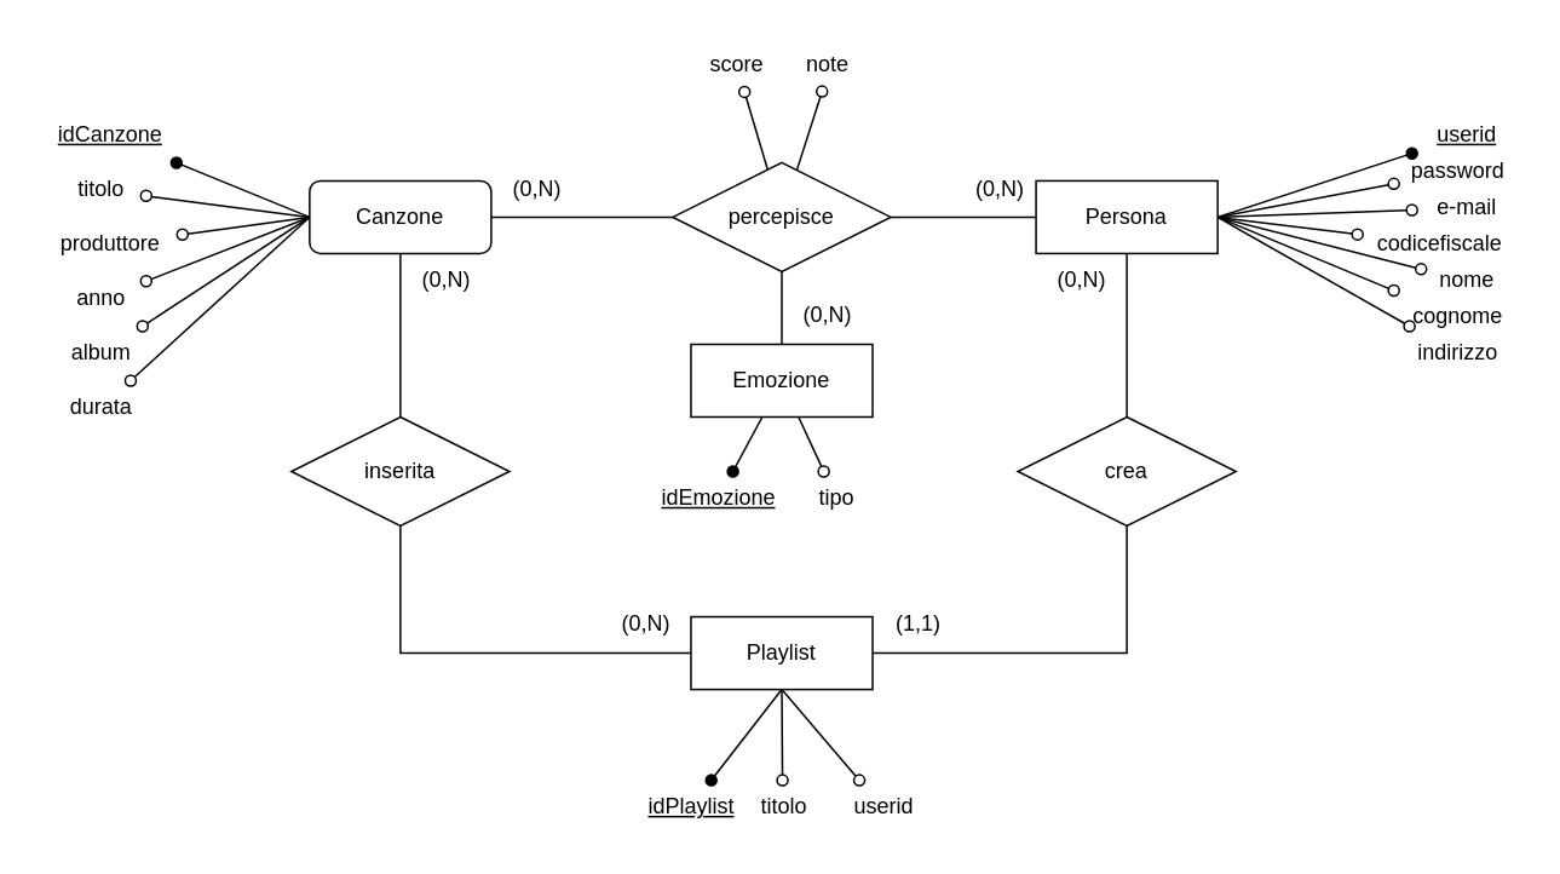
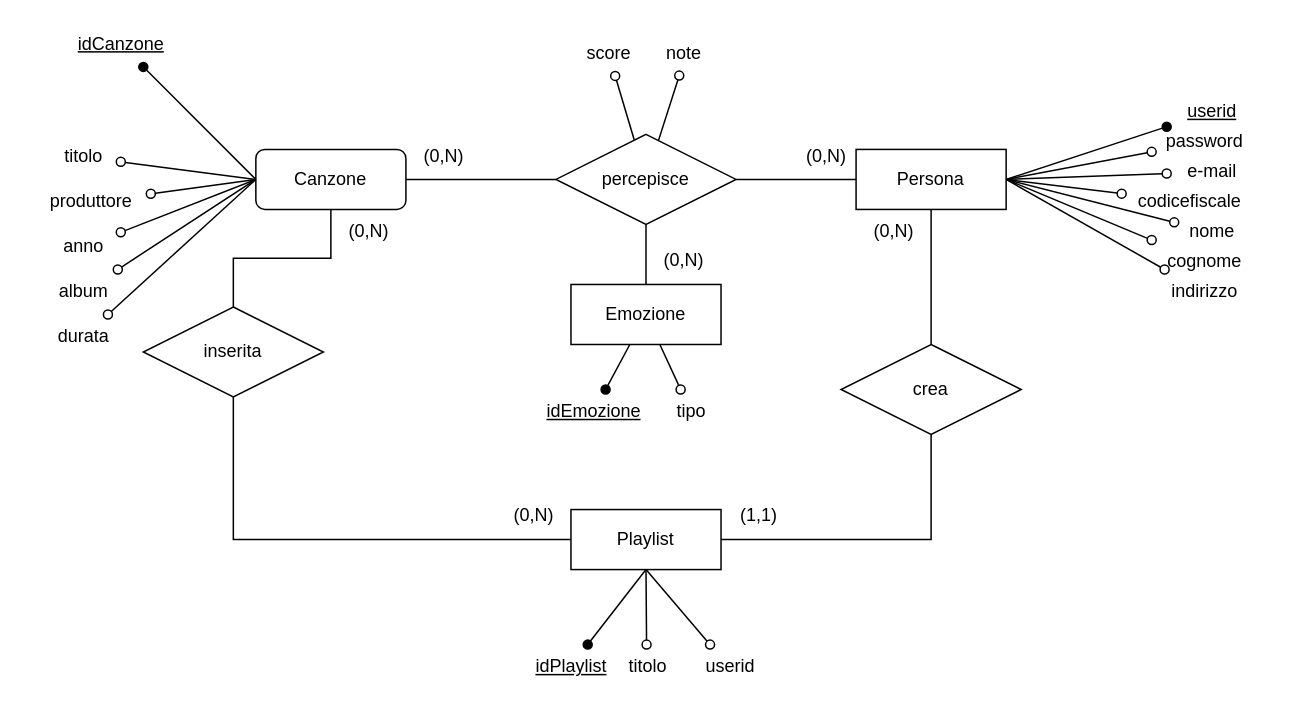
  <mxCell id="0" />
  <mxCell id="1" parent="0" />
  <mxCell id="2" style="edgeStyle=orthogonalEdgeStyle;rounded=0;orthogonalLoop=1;jettySize=auto;html=1;entryX=0;entryY=0.5;entryDx=0;entryDy=0;endArrow=none;endFill=0;" parent="1" source="4" target="48" edge="1"><mxGeometry relative="1" as="geometry" /></mxCell>
  <mxCell id="3" style="edgeStyle=orthogonalEdgeStyle;rounded=0;orthogonalLoop=1;jettySize=auto;html=1;entryX=0.5;entryY=0;entryDx=0;entryDy=0;endArrow=none;endFill=0;" parent="1" source="4" target="50" edge="1"><mxGeometry relative="1" as="geometry" /></mxCell>
  <mxCell id="4" value="&lt;div&gt;Canzone&lt;/div&gt;" style="whiteSpace=wrap;html=1;align=center;rounded=1;" parent="1" vertex="1"><mxGeometry x="170" y="99" width="100" height="40" as="geometry" /></mxCell>
  <mxCell id="5" style="rounded=0;orthogonalLoop=1;jettySize=auto;html=1;endArrow=oval;endFill=1;exitX=0.5;exitY=1;exitDx=0;exitDy=0;" edge="1" parent="1" source="6" target="62"><mxGeometry relative="1" as="geometry" /></mxCell>
  <mxCell id="6" value="Playlist" style="whiteSpace=wrap;html=1;align=center;" parent="1" vertex="1"><mxGeometry x="380" y="339" width="100" height="40" as="geometry" /></mxCell>
  <mxCell id="7" style="edgeStyle=orthogonalEdgeStyle;rounded=0;orthogonalLoop=1;jettySize=auto;html=1;entryX=0.5;entryY=0;entryDx=0;entryDy=0;endArrow=none;endFill=0;" parent="1" source="9" target="45" edge="1"><mxGeometry relative="1" as="geometry"><mxPoint x="620" y="229" as="targetPoint" /></mxGeometry></mxCell>
  <mxCell id="8" style="edgeStyle=orthogonalEdgeStyle;rounded=0;orthogonalLoop=1;jettySize=auto;html=1;entryX=1;entryY=0.5;entryDx=0;entryDy=0;endArrow=none;endFill=0;" parent="1" source="9" target="48" edge="1"><mxGeometry relative="1" as="geometry" /></mxCell>
  <mxCell id="9" value="&lt;div&gt;Persona&lt;/div&gt;" style="whiteSpace=wrap;html=1;align=center;" parent="1" vertex="1"><mxGeometry x="570" y="99" width="100" height="40" as="geometry" /></mxCell>
  <mxCell id="10" style="edgeStyle=none;rounded=0;orthogonalLoop=1;jettySize=auto;html=1;entryX=0;entryY=0.5;entryDx=0;entryDy=0;endArrow=none;endFill=0;startArrow=oval;startFill=1;" parent="1" source="11" target="4" edge="1"><mxGeometry relative="1" as="geometry" /></mxCell>
- <mxCell id="11" value="&lt;u&gt;idCanzone&lt;/u&gt;" style="text;html=1;align=center;verticalAlign=middle;resizable=0;points=[];autosize=1;strokeColor=none;fillColor=none;" parent="1" vertex="1"><mxGeometry x="20" y="59" width="80" height="30" as="geometry" /></mxCell>
+ <mxCell id="11" value="&lt;u&gt;idCanzone&lt;/u&gt;" style="text;html=1;align=center;verticalAlign=middle;resizable=0;points=[];autosize=1;strokeColor=none;fillColor=none;" parent="1" vertex="1"><mxGeometry x="40" y="14" width="80" height="30" as="geometry" /></mxCell>
  <mxCell id="12" style="edgeStyle=none;rounded=0;orthogonalLoop=1;jettySize=auto;html=1;endArrow=none;endFill=0;startArrow=oval;startFill=0;entryX=0;entryY=0.5;entryDx=0;entryDy=0;" parent="1" source="13" target="4" edge="1"><mxGeometry relative="1" as="geometry"><mxPoint x="210" y="119" as="targetPoint" /></mxGeometry></mxCell>
  <mxCell id="13" value="&lt;div&gt;titolo&lt;/div&gt;" style="text;html=1;align=center;verticalAlign=middle;resizable=0;points=[];autosize=1;strokeColor=none;fillColor=none;" parent="1" vertex="1"><mxGeometry x="30" y="89" width="50" height="30" as="geometry" /></mxCell>
  <mxCell id="14" style="edgeStyle=none;rounded=0;orthogonalLoop=1;jettySize=auto;html=1;entryX=0;entryY=0.5;entryDx=0;entryDy=0;endArrow=none;endFill=0;startArrow=oval;startFill=0;" parent="1" source="15" target="4" edge="1"><mxGeometry relative="1" as="geometry" /></mxCell>
  <mxCell id="15" value="&lt;div&gt;produttore&lt;/div&gt;" style="text;html=1;align=center;verticalAlign=middle;resizable=0;points=[];autosize=1;strokeColor=none;fillColor=none;" parent="1" vertex="1"><mxGeometry x="20" y="119" width="80" height="30" as="geometry" /></mxCell>
  <mxCell id="16" style="edgeStyle=none;rounded=0;orthogonalLoop=1;jettySize=auto;html=1;entryX=0;entryY=0.5;entryDx=0;entryDy=0;endArrow=none;endFill=0;startArrow=oval;startFill=0;" parent="1" source="17" target="4" edge="1"><mxGeometry relative="1" as="geometry" /></mxCell>
  <mxCell id="17" value="anno" style="text;html=1;align=center;verticalAlign=middle;resizable=0;points=[];autosize=1;strokeColor=none;fillColor=none;" parent="1" vertex="1"><mxGeometry x="30" y="149" width="50" height="30" as="geometry" /></mxCell>
  <mxCell id="18" style="edgeStyle=none;rounded=0;orthogonalLoop=1;jettySize=auto;html=1;endArrow=none;endFill=0;startArrow=oval;startFill=0;entryX=0;entryY=0.5;entryDx=0;entryDy=0;" parent="1" source="19" target="4" edge="1"><mxGeometry relative="1" as="geometry"><mxPoint x="210" y="119" as="targetPoint" /></mxGeometry></mxCell>
  <mxCell id="19" value="album" style="text;html=1;align=center;verticalAlign=middle;resizable=0;points=[];autosize=1;strokeColor=none;fillColor=none;" parent="1" vertex="1"><mxGeometry x="25" y="179" width="60" height="30" as="geometry" /></mxCell>
  <mxCell id="20" style="edgeStyle=none;rounded=0;orthogonalLoop=1;jettySize=auto;html=1;endArrow=none;endFill=0;startArrow=oval;startFill=0;entryX=0;entryY=0.5;entryDx=0;entryDy=0;" parent="1" source="21" target="4" edge="1"><mxGeometry relative="1" as="geometry"><mxPoint x="210" y="119" as="targetPoint" /></mxGeometry></mxCell>
  <mxCell id="21" value="durata" style="text;html=1;align=center;verticalAlign=middle;resizable=0;points=[];autosize=1;strokeColor=none;fillColor=none;" parent="1" vertex="1"><mxGeometry x="25" y="209" width="60" height="30" as="geometry" /></mxCell>
  <mxCell id="22" style="edgeStyle=none;rounded=0;orthogonalLoop=1;jettySize=auto;html=1;entryX=1;entryY=0.5;entryDx=0;entryDy=0;endArrow=none;endFill=0;startArrow=oval;startFill=1;" parent="1" source="23" target="9" edge="1"><mxGeometry relative="1" as="geometry" /></mxCell>
  <mxCell id="23" value="&lt;u&gt;userid&lt;/u&gt;" style="text;html=1;align=center;verticalAlign=middle;resizable=0;points=[];autosize=1;strokeColor=none;fillColor=none;" parent="1" vertex="1"><mxGeometry x="777" y="59" width="60" height="30" as="geometry" /></mxCell>
  <mxCell id="24" style="edgeStyle=none;rounded=0;orthogonalLoop=1;jettySize=auto;html=1;endArrow=none;endFill=0;startArrow=oval;startFill=0;entryX=1;entryY=0.5;entryDx=0;entryDy=0;" parent="1" source="25" target="9" edge="1"><mxGeometry relative="1" as="geometry"><mxPoint x="630" y="119" as="targetPoint" /></mxGeometry></mxCell>
  <mxCell id="25" value="password" style="text;html=1;align=center;verticalAlign=middle;resizable=0;points=[];autosize=1;strokeColor=none;fillColor=none;" parent="1" vertex="1"><mxGeometry x="767" y="79" width="70" height="30" as="geometry" /></mxCell>
  <mxCell id="26" style="edgeStyle=none;rounded=0;orthogonalLoop=1;jettySize=auto;html=1;entryX=1;entryY=0.5;entryDx=0;entryDy=0;endArrow=none;endFill=0;startArrow=oval;startFill=0;" parent="1" source="27" target="9" edge="1"><mxGeometry relative="1" as="geometry" /></mxCell>
  <mxCell id="27" value="e-mail" style="text;html=1;align=center;verticalAlign=middle;resizable=0;points=[];autosize=1;strokeColor=none;fillColor=none;" parent="1" vertex="1"><mxGeometry x="777" y="99" width="60" height="30" as="geometry" /></mxCell>
  <mxCell id="28" style="edgeStyle=none;rounded=0;orthogonalLoop=1;jettySize=auto;html=1;entryX=1;entryY=0.5;entryDx=0;entryDy=0;endArrow=none;endFill=0;startArrow=oval;startFill=0;" parent="1" source="29" target="9" edge="1"><mxGeometry relative="1" as="geometry" /></mxCell>
  <mxCell id="29" value="codicefiscale" style="text;html=1;align=center;verticalAlign=middle;resizable=0;points=[];autosize=1;strokeColor=none;fillColor=none;" parent="1" vertex="1"><mxGeometry x="747" y="119" width="90" height="30" as="geometry" /></mxCell>
  <mxCell id="30" style="edgeStyle=none;rounded=0;orthogonalLoop=1;jettySize=auto;html=1;entryX=1;entryY=0.5;entryDx=0;entryDy=0;endArrow=none;endFill=0;startArrow=oval;startFill=0;" parent="1" source="31" target="9" edge="1"><mxGeometry relative="1" as="geometry" /></mxCell>
  <mxCell id="31" value="nome" style="text;html=1;align=center;verticalAlign=middle;resizable=0;points=[];autosize=1;strokeColor=none;fillColor=none;" parent="1" vertex="1"><mxGeometry x="782" y="139" width="50" height="30" as="geometry" /></mxCell>
  <mxCell id="32" style="edgeStyle=none;rounded=0;orthogonalLoop=1;jettySize=auto;html=1;entryX=1;entryY=0.5;entryDx=0;entryDy=0;endArrow=none;endFill=0;startArrow=oval;startFill=0;" parent="1" source="33" target="9" edge="1"><mxGeometry relative="1" as="geometry" /></mxCell>
  <mxCell id="33" value="cognome" style="text;html=1;align=center;verticalAlign=middle;resizable=0;points=[];autosize=1;strokeColor=none;fillColor=none;" parent="1" vertex="1"><mxGeometry x="767" y="159" width="70" height="30" as="geometry" /></mxCell>
  <mxCell id="34" style="edgeStyle=none;rounded=0;orthogonalLoop=1;jettySize=auto;html=1;entryX=1;entryY=0.5;entryDx=0;entryDy=0;endArrow=none;endFill=0;startArrow=oval;startFill=0;" parent="1" source="35" target="9" edge="1"><mxGeometry relative="1" as="geometry" /></mxCell>
  <mxCell id="35" value="indirizzo" style="text;html=1;align=center;verticalAlign=middle;resizable=0;points=[];autosize=1;strokeColor=none;fillColor=none;" parent="1" vertex="1"><mxGeometry x="767" y="179" width="70" height="30" as="geometry" /></mxCell>
  <mxCell id="36" style="edgeStyle=none;rounded=0;orthogonalLoop=1;jettySize=auto;html=1;entryX=0.5;entryY=1;entryDx=0;entryDy=0;endArrow=none;endFill=0;startArrow=oval;startFill=0;" parent="1" source="37" target="6" edge="1"><mxGeometry relative="1" as="geometry" /></mxCell>
  <mxCell id="37" value="titolo" style="text;html=1;align=center;verticalAlign=middle;resizable=0;points=[];autosize=1;strokeColor=none;fillColor=none;" parent="1" vertex="1"><mxGeometry x="405.5" y="429" width="50" height="30" as="geometry" /></mxCell>
  <mxCell id="38" style="edgeStyle=none;rounded=0;orthogonalLoop=1;jettySize=auto;html=1;entryX=0.5;entryY=1;entryDx=0;entryDy=0;endArrow=none;endFill=0;startArrow=oval;startFill=0;" parent="1" source="39" target="6" edge="1"><mxGeometry relative="1" as="geometry" /></mxCell>
  <mxCell id="39" value="userid" style="text;html=1;align=center;verticalAlign=middle;resizable=0;points=[];autosize=1;strokeColor=none;fillColor=none;" parent="1" vertex="1"><mxGeometry x="455.5" y="429" width="60" height="30" as="geometry" /></mxCell>
  <mxCell id="40" style="edgeStyle=orthogonalEdgeStyle;rounded=0;orthogonalLoop=1;jettySize=auto;html=1;entryX=0.5;entryY=1;entryDx=0;entryDy=0;endArrow=none;endFill=0;" parent="1" source="43" target="48" edge="1"><mxGeometry relative="1" as="geometry" /></mxCell>
  <mxCell id="41" style="rounded=0;orthogonalLoop=1;jettySize=auto;html=1;endArrow=oval;endFill=1;" parent="1" source="43" target="51" edge="1"><mxGeometry relative="1" as="geometry" /></mxCell>
  <mxCell id="42" style="rounded=0;orthogonalLoop=1;jettySize=auto;html=1;endArrow=oval;endFill=0;" parent="1" source="43" target="52" edge="1"><mxGeometry relative="1" as="geometry" /></mxCell>
  <mxCell id="43" value="Emozione" style="whiteSpace=wrap;html=1;align=center;" parent="1" vertex="1"><mxGeometry x="380" y="189" width="100" height="40" as="geometry" /></mxCell>
  <mxCell id="44" style="edgeStyle=orthogonalEdgeStyle;rounded=0;orthogonalLoop=1;jettySize=auto;html=1;exitX=0.5;exitY=1;exitDx=0;exitDy=0;entryX=1;entryY=0.5;entryDx=0;entryDy=0;endArrow=none;endFill=0;" parent="1" source="45" target="6" edge="1"><mxGeometry relative="1" as="geometry" /></mxCell>
  <mxCell id="45" value="crea" style="shape=rhombus;perimeter=rhombusPerimeter;whiteSpace=wrap;html=1;align=center;" parent="1" vertex="1"><mxGeometry x="560" y="229" width="120" height="60" as="geometry" /></mxCell>
  <mxCell id="46" style="rounded=0;orthogonalLoop=1;jettySize=auto;html=1;endArrow=oval;endFill=0;" parent="1" source="48" target="53" edge="1"><mxGeometry relative="1" as="geometry" /></mxCell>
  <mxCell id="47" style="rounded=0;orthogonalLoop=1;jettySize=auto;html=1;endArrow=oval;endFill=0;entryX=0.443;entryY=0.994;entryDx=0;entryDy=0;entryPerimeter=0;" parent="1" source="48" target="55" edge="1"><mxGeometry relative="1" as="geometry"><mxPoint x="453.821" y="50" as="targetPoint" /></mxGeometry></mxCell>
  <mxCell id="48" value="percepisce" style="shape=rhombus;perimeter=rhombusPerimeter;whiteSpace=wrap;html=1;align=center;" parent="1" vertex="1"><mxGeometry x="370" y="89" width="120" height="60" as="geometry" /></mxCell>
  <mxCell id="49" style="edgeStyle=orthogonalEdgeStyle;rounded=0;orthogonalLoop=1;jettySize=auto;html=1;entryX=0;entryY=0.5;entryDx=0;entryDy=0;exitX=0.5;exitY=1;exitDx=0;exitDy=0;endArrow=none;endFill=0;" parent="1" source="50" target="6" edge="1"><mxGeometry relative="1" as="geometry" /></mxCell>
- <mxCell id="50" value="inserita" style="shape=rhombus;perimeter=rhombusPerimeter;whiteSpace=wrap;html=1;align=center;" parent="1" vertex="1"><mxGeometry x="160" y="229" width="120" height="60" as="geometry" /></mxCell>
+ <mxCell id="50" value="inserita" style="shape=rhombus;perimeter=rhombusPerimeter;whiteSpace=wrap;html=1;align=center;" parent="1" vertex="1"><mxGeometry x="95" y="204" width="120" height="60" as="geometry" /></mxCell>
  <mxCell id="51" value="&lt;u&gt;idEmozione&lt;/u&gt;" style="text;html=1;align=center;verticalAlign=middle;resizable=0;points=[];autosize=1;strokeColor=none;fillColor=none;" parent="1" vertex="1"><mxGeometry x="350" y="259" width="90" height="30" as="geometry" /></mxCell>
  <mxCell id="52" value="tipo" style="text;html=1;align=center;verticalAlign=middle;resizable=0;points=[];autosize=1;strokeColor=none;fillColor=none;" parent="1" vertex="1"><mxGeometry x="440" y="259" width="40" height="30" as="geometry" /></mxCell>
  <mxCell id="53" value="score" style="text;html=1;align=center;verticalAlign=middle;resizable=0;points=[];autosize=1;strokeColor=none;fillColor=none;" parent="1" vertex="1"><mxGeometry x="380" y="20" width="50" height="30" as="geometry" /></mxCell>
  <mxCell id="54" value="(0,N)" style="text;html=1;align=center;verticalAlign=middle;resizable=0;points=[];autosize=1;strokeColor=none;fillColor=none;" parent="1" vertex="1"><mxGeometry x="570" y="139" width="50" height="30" as="geometry" /></mxCell>
  <mxCell id="55" value="note" style="text;html=1;align=center;verticalAlign=middle;resizable=0;points=[];autosize=1;strokeColor=none;fillColor=none;" parent="1" vertex="1"><mxGeometry x="430" y="20" width="50" height="30" as="geometry" /></mxCell>
  <mxCell id="56" value="(1,1)" style="text;html=1;align=center;verticalAlign=middle;resizable=0;points=[];autosize=1;strokeColor=none;fillColor=none;" parent="1" vertex="1"><mxGeometry x="480" y="328" width="50" height="30" as="geometry" /></mxCell>
  <mxCell id="57" value="(0,N)" style="text;html=1;align=center;verticalAlign=middle;resizable=0;points=[];autosize=1;strokeColor=none;fillColor=none;" parent="1" vertex="1"><mxGeometry x="220" y="139" width="50" height="30" as="geometry" /></mxCell>
  <mxCell id="58" value="(0,N)" style="text;html=1;align=center;verticalAlign=middle;resizable=0;points=[];autosize=1;strokeColor=none;fillColor=none;" parent="1" vertex="1"><mxGeometry x="330" y="328" width="50" height="30" as="geometry" /></mxCell>
  <mxCell id="59" value="(0,N)" style="text;html=1;align=center;verticalAlign=middle;resizable=0;points=[];autosize=1;strokeColor=none;fillColor=none;" parent="1" vertex="1"><mxGeometry x="270" y="89" width="50" height="30" as="geometry" /></mxCell>
  <mxCell id="60" value="(0,N)" style="text;html=1;align=center;verticalAlign=middle;resizable=0;points=[];autosize=1;strokeColor=none;fillColor=none;" parent="1" vertex="1"><mxGeometry x="525" y="89" width="50" height="30" as="geometry" /></mxCell>
  <mxCell id="61" value="(0,N)" style="text;html=1;align=center;verticalAlign=middle;resizable=0;points=[];autosize=1;strokeColor=none;fillColor=none;" parent="1" vertex="1"><mxGeometry x="430" y="158" width="50" height="30" as="geometry" /></mxCell>
  <mxCell id="62" value="idPlaylist" style="text;html=1;align=center;verticalAlign=middle;resizable=0;points=[];autosize=1;strokeColor=none;fillColor=none;fontStyle=4" vertex="1" parent="1"><mxGeometry x="344.5" y="429" width="70" height="30" as="geometry" /></mxCell>
